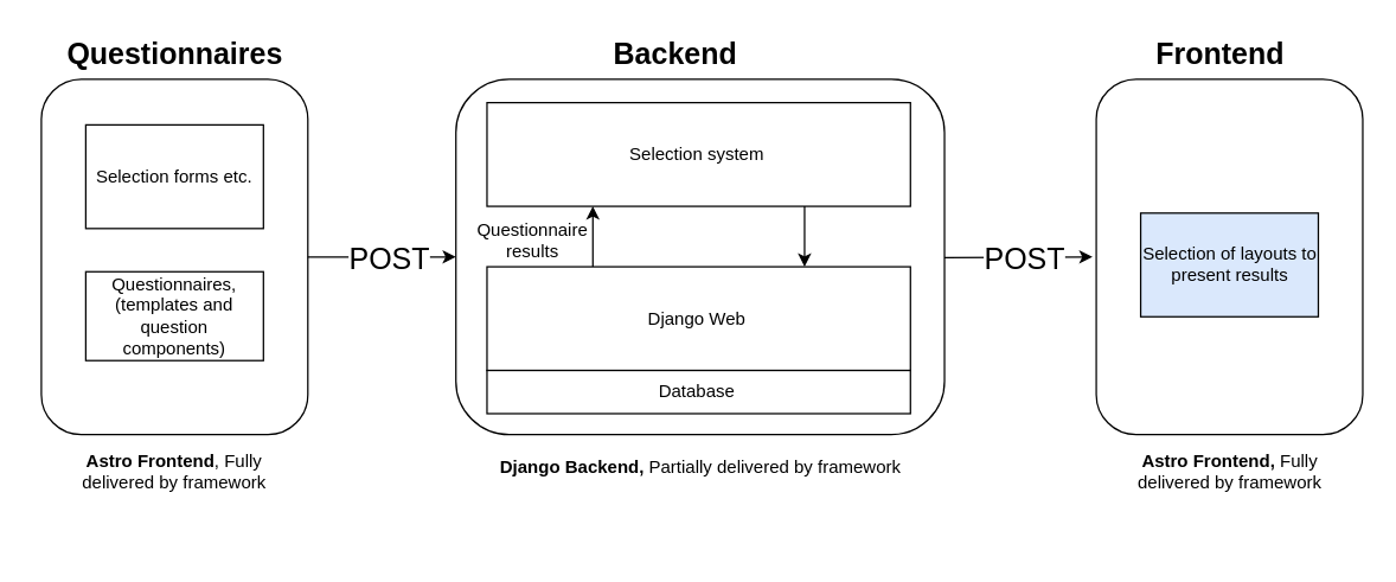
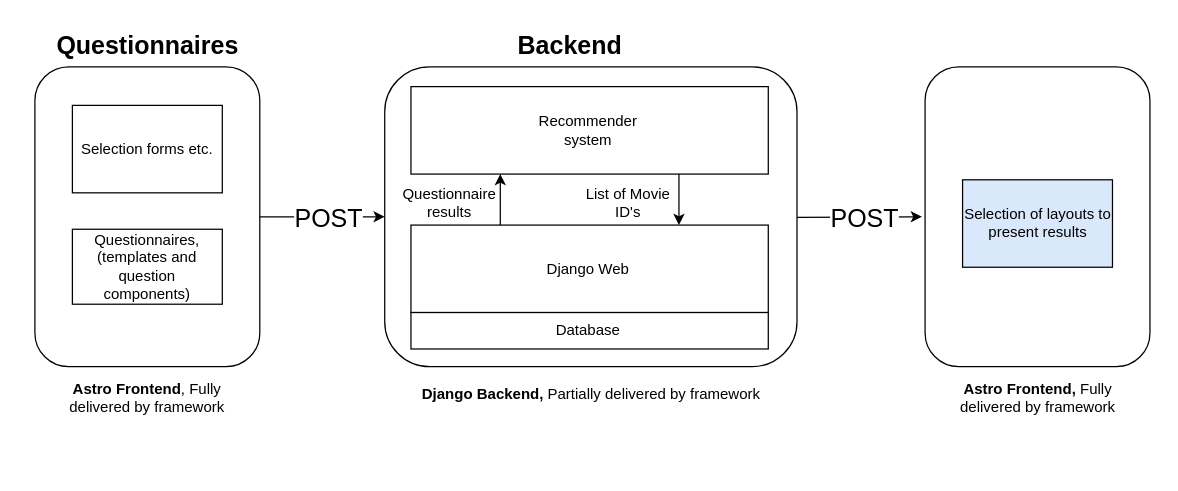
  <mxCell id="0" />
  <mxCell id="1" parent="0" />
  <mxCell id="2" value="" style="rounded=1;whiteSpace=wrap;html=1;" vertex="1" parent="1"><mxGeometry x="27" y="53" width="180" height="240" as="geometry" /></mxCell>
  <mxCell id="3" value="" style="rounded=1;whiteSpace=wrap;html=1;" vertex="1" parent="1"><mxGeometry x="307" y="53" width="330" height="240" as="geometry" /></mxCell>
  <mxCell id="4" value="" style="endArrow=classic;html=1;rounded=0;exitX=1;exitY=0.5;exitDx=0;exitDy=0;entryX=0;entryY=0.5;entryDx=0;entryDy=0;" edge="1" parent="1" source="2" target="3"><mxGeometry width="50" height="50" relative="1" as="geometry"><mxPoint x="397" y="303" as="sourcePoint" /><mxPoint x="417" y="173" as="targetPoint" /></mxGeometry></mxCell>
  <mxCell id="5" value="POST" style="edgeLabel;html=1;align=center;verticalAlign=middle;resizable=0;points=[];fontSize=20;" vertex="1" connectable="0" parent="4"><mxGeometry x="0.087" relative="1" as="geometry"><mxPoint as="offset" /></mxGeometry></mxCell>
  <mxCell id="6" value="" style="rounded=0;whiteSpace=wrap;html=1;" vertex="1" parent="1"><mxGeometry x="57" y="83.84" width="120" height="70" as="geometry" /></mxCell>
  <mxCell id="7" value="Selection forms etc." style="text;html=1;strokeColor=none;fillColor=none;align=center;verticalAlign=middle;whiteSpace=wrap;rounded=0;" vertex="1" parent="1"><mxGeometry x="62" y="73" width="110" height="91.67" as="geometry" /></mxCell>
  <mxCell id="8" value="" style="rounded=0;whiteSpace=wrap;html=1;" vertex="1" parent="1"><mxGeometry x="57" y="183" width="120" height="60" as="geometry" /></mxCell>
  <mxCell id="9" value="Questionnaires, (templates and question components)" style="text;html=1;strokeColor=none;fillColor=none;align=center;verticalAlign=middle;whiteSpace=wrap;rounded=0;" vertex="1" parent="1"><mxGeometry x="57" y="183" width="120" height="60" as="geometry" /></mxCell>
  <mxCell id="10" value="&lt;b&gt;Astro Frontend&lt;/b&gt;,&amp;nbsp;Fully delivered by framework" style="text;html=1;strokeColor=none;fillColor=none;align=center;verticalAlign=middle;whiteSpace=wrap;rounded=0;" vertex="1" parent="1"><mxGeometry x="42" y="303" width="150" height="30" as="geometry" /></mxCell>
  <mxCell id="11" value="Questionnaires" style="text;html=1;strokeColor=none;fillColor=none;align=center;verticalAlign=middle;whiteSpace=wrap;rounded=0;fontSize=20;fontStyle=1" vertex="1" parent="1"><mxGeometry x="20.75" y="20.38" width="192.5" height="30" as="geometry" /></mxCell>
  <mxCell id="12" value="Backend" style="text;html=1;strokeColor=none;fillColor=none;align=center;verticalAlign=middle;whiteSpace=wrap;rounded=0;fontSize=20;fontStyle=1" vertex="1" parent="1"><mxGeometry x="387.5" y="27.77" width="134.5" height="15.23" as="geometry" /></mxCell>
  <mxCell id="13" value="" style="rounded=0;whiteSpace=wrap;html=1;" vertex="1" parent="1"><mxGeometry x="328" y="68.83" width="286" height="70" as="geometry" /></mxCell>
- <mxCell id="14" value="Selection system" style="text;html=1;strokeColor=none;fillColor=none;align=center;verticalAlign=middle;whiteSpace=wrap;rounded=0;" vertex="1" parent="1"><mxGeometry x="415" y="58" width="110" height="91.67" as="geometry" /></mxCell>
+ <mxCell id="14" value="Recommender system" style="text;html=1;strokeColor=none;fillColor=none;align=center;verticalAlign=middle;whiteSpace=wrap;rounded=0;" vertex="1" parent="1"><mxGeometry x="415" y="58" width="110" height="91.67" as="geometry" /></mxCell>
  <mxCell id="15" value="" style="rounded=0;whiteSpace=wrap;html=1;" vertex="1" parent="1"><mxGeometry x="328" y="179.66" width="286" height="70" as="geometry" /></mxCell>
  <mxCell id="16" value="Django Web" style="text;html=1;strokeColor=none;fillColor=none;align=center;verticalAlign=middle;whiteSpace=wrap;rounded=0;" vertex="1" parent="1"><mxGeometry x="415" y="168.82" width="110" height="91.67" as="geometry" /></mxCell>
  <mxCell id="17" value="" style="rounded=0;whiteSpace=wrap;html=1;" vertex="1" parent="1"><mxGeometry x="328" y="249.66" width="286" height="29.17" as="geometry" /></mxCell>
  <mxCell id="18" value="Database" style="text;html=1;strokeColor=none;fillColor=none;align=center;verticalAlign=middle;whiteSpace=wrap;rounded=0;" vertex="1" parent="1"><mxGeometry x="406" y="254.24" width="128" height="20" as="geometry" /></mxCell>
  <mxCell id="19" value="" style="endArrow=classic;html=1;rounded=0;fontSize=20;entryX=0.25;entryY=1;entryDx=0;entryDy=0;exitX=0.25;exitY=0;exitDx=0;exitDy=0;" edge="1" parent="1" source="15" target="13"><mxGeometry width="50" height="50" relative="1" as="geometry"><mxPoint x="397" y="253.41" as="sourcePoint" /><mxPoint x="447" y="203.41" as="targetPoint" /></mxGeometry></mxCell>
  <mxCell id="20" value="Questionnaire results" style="text;html=1;strokeColor=none;fillColor=none;align=center;verticalAlign=middle;whiteSpace=wrap;rounded=0;" vertex="1" parent="1"><mxGeometry x="314" y="154.76" width="90" height="14.06" as="geometry" /></mxCell>
  <mxCell id="21" value="" style="endArrow=classic;html=1;rounded=0;fontSize=20;entryX=0.75;entryY=0;entryDx=0;entryDy=0;exitX=0.75;exitY=1;exitDx=0;exitDy=0;" edge="1" parent="1" source="13" target="15"><mxGeometry width="50" height="50" relative="1" as="geometry"><mxPoint x="377" y="213.41" as="sourcePoint" /><mxPoint x="427" y="163.41" as="targetPoint" /></mxGeometry></mxCell>
+ <mxCell id="22" value="List of Movie ID's" style="text;html=1;strokeColor=none;fillColor=none;align=center;verticalAlign=middle;whiteSpace=wrap;rounded=0;" vertex="1" parent="1"><mxGeometry x="457" y="154.76" width="90" height="14.06" as="geometry" /></mxCell>
  <mxCell id="23" value="" style="rounded=1;whiteSpace=wrap;html=1;" vertex="1" parent="1"><mxGeometry x="739.5" y="53" width="180" height="240" as="geometry" /></mxCell>
  <mxCell id="24" value="Selection of layouts to present results" style="rounded=0;whiteSpace=wrap;html=1;fillColor=#dae8fc;" vertex="1" parent="1"><mxGeometry x="769.5" y="143.41" width="120" height="70" as="geometry" /></mxCell>
- <mxCell id="25" value="Frontend" style="text;html=1;strokeColor=none;fillColor=none;align=center;verticalAlign=middle;whiteSpace=wrap;rounded=0;fontSize=20;fontStyle=1" vertex="1" parent="1"><mxGeometry x="727" y="20.38" width="192.5" height="30" as="geometry" /></mxCell>
  <mxCell id="26" value="" style="endArrow=classic;html=1;rounded=0;exitX=1;exitY=0.5;exitDx=0;exitDy=0;" edge="1" parent="1"><mxGeometry width="50" height="50" relative="1" as="geometry"><mxPoint x="637" y="173.4" as="sourcePoint" /><mxPoint x="737" y="173" as="targetPoint" /></mxGeometry></mxCell>
  <mxCell id="27" value="POST" style="edgeLabel;html=1;align=center;verticalAlign=middle;resizable=0;points=[];fontSize=20;" vertex="1" connectable="0" parent="26"><mxGeometry x="0.087" relative="1" as="geometry"><mxPoint as="offset" /></mxGeometry></mxCell>
  <mxCell id="28" value="&lt;b&gt;Django Backend, &lt;/b&gt;Partially delivered by framework" style="text;html=1;strokeColor=none;fillColor=none;align=center;verticalAlign=middle;whiteSpace=wrap;rounded=0;" vertex="1" parent="1"><mxGeometry x="322.5" y="260.49" width="299" height="110" as="geometry" /></mxCell>
  <mxCell id="29" value="&lt;b&gt;Astro Frontend, &lt;/b&gt;Fully delivered by framework" style="text;html=1;strokeColor=none;fillColor=none;align=center;verticalAlign=middle;whiteSpace=wrap;rounded=0;" vertex="1" parent="1"><mxGeometry x="754.5" y="303" width="150" height="30" as="geometry" /></mxCell>
